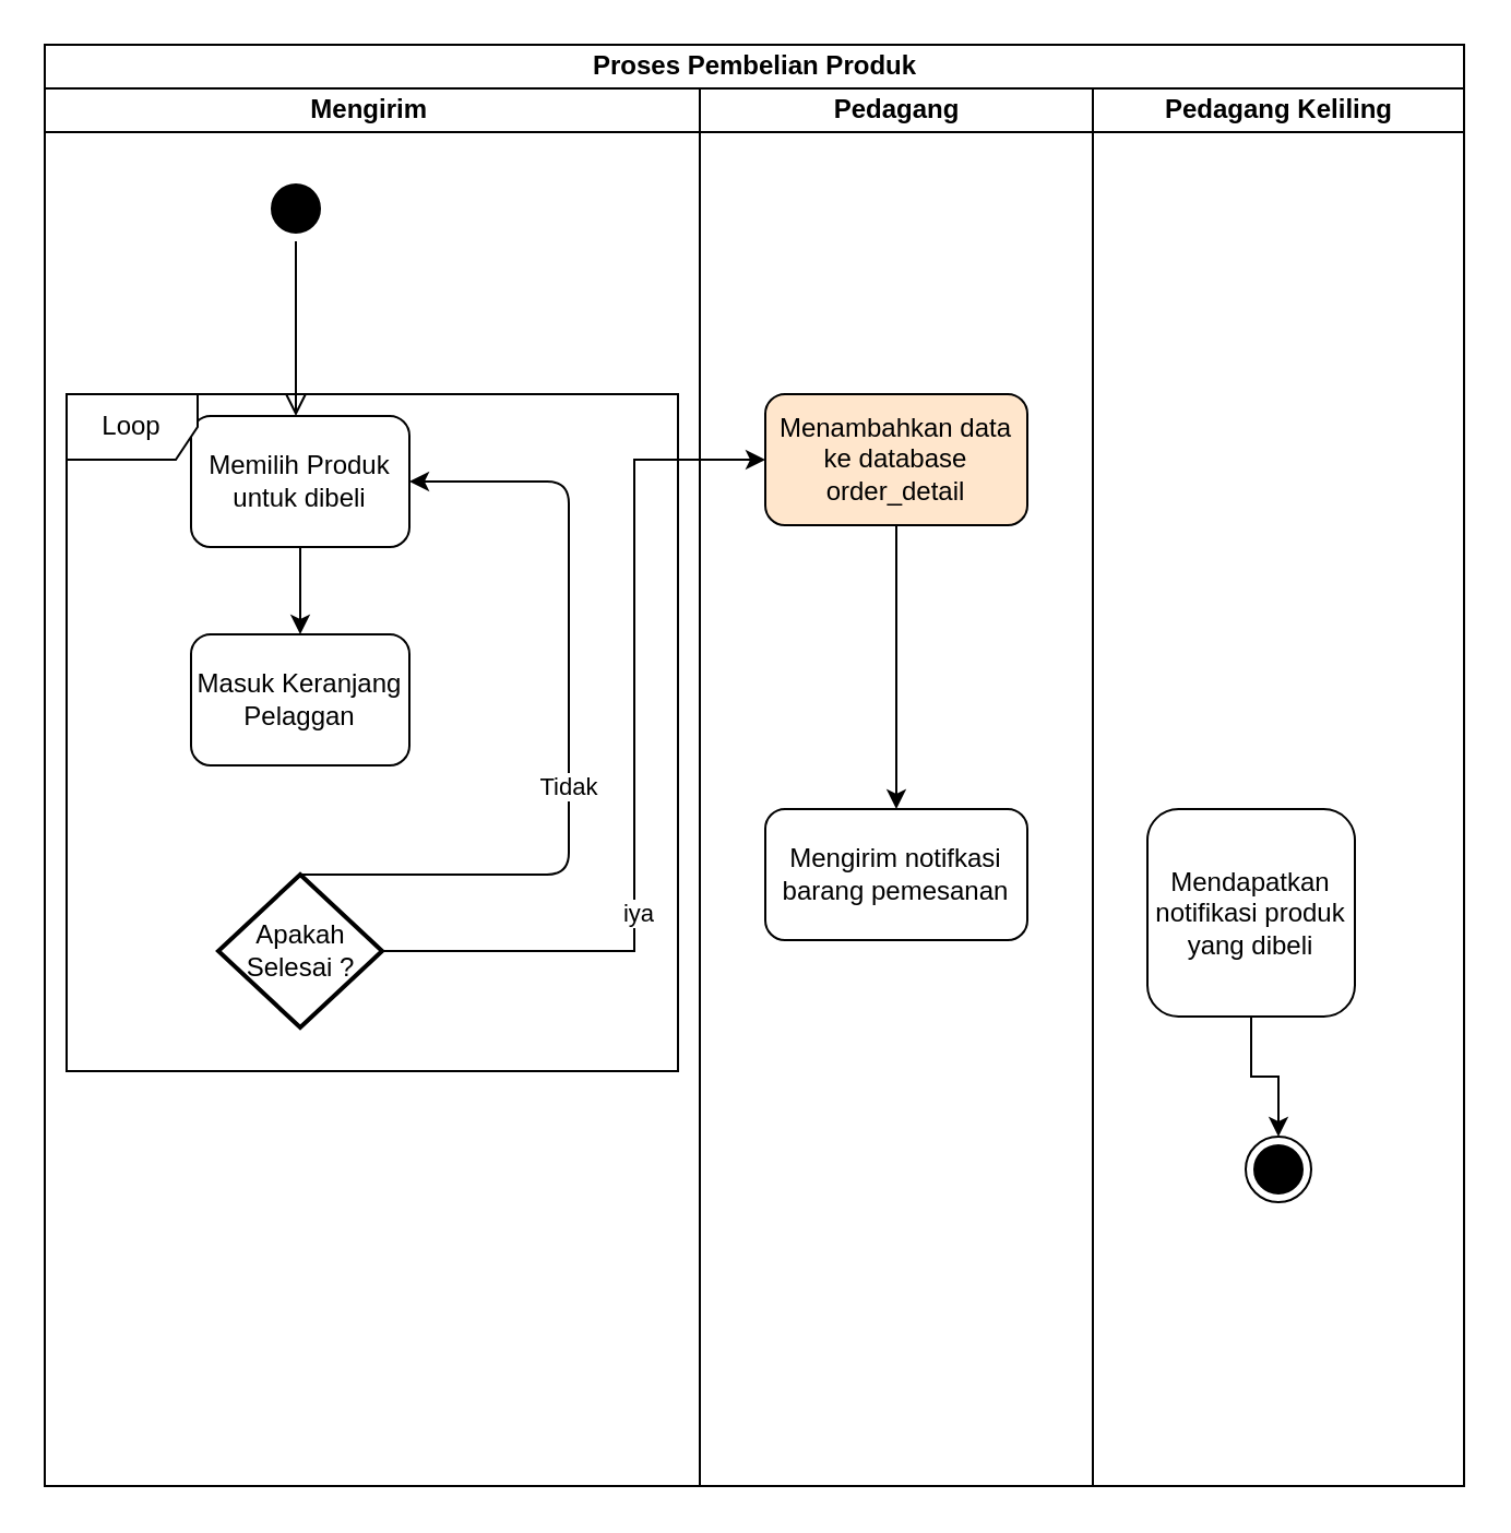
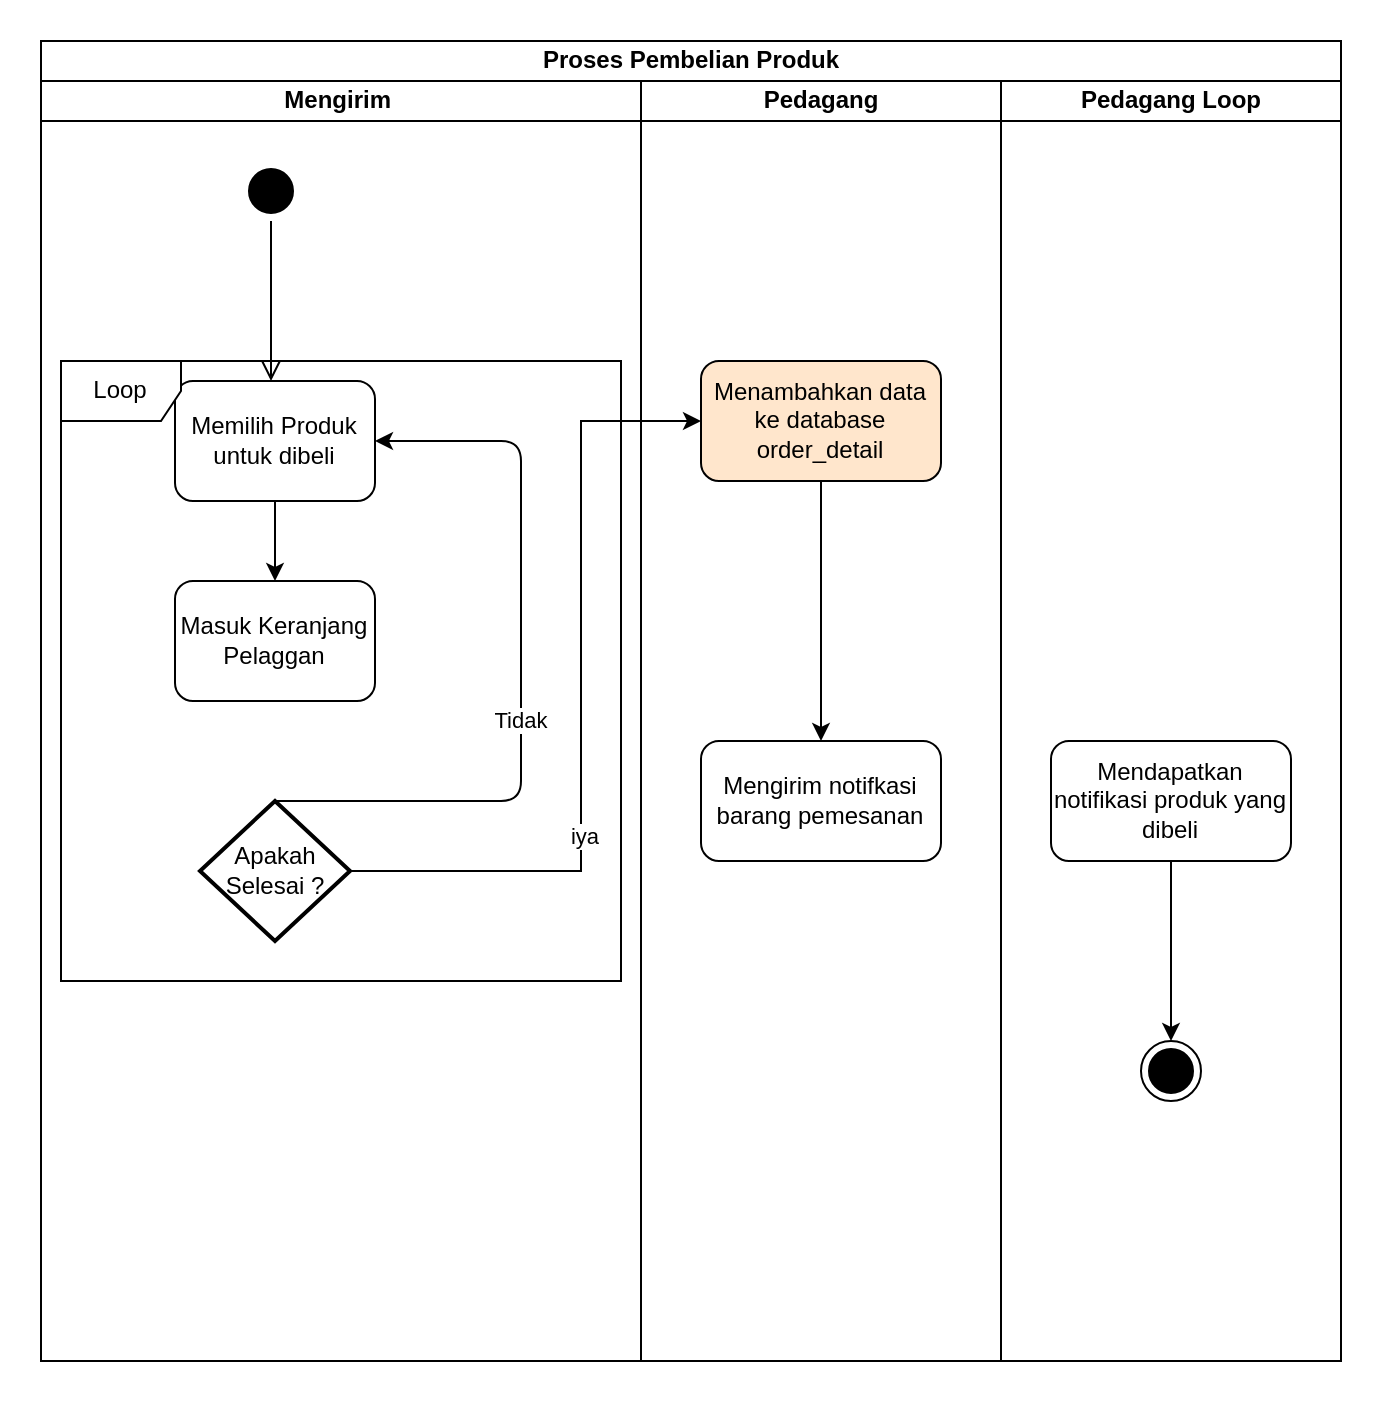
  <mxCell id="0" />
  <mxCell id="1" parent="0" />
  <mxCell id="2" value="Proses Pembelian Produk" style="swimlane;html=1;childLayout=stackLayout;resizeParent=1;resizeParentMax=0;startSize=20;" vertex="1" parent="1"><mxGeometry x="20" y="20" width="650" height="660" as="geometry" /></mxCell>
  <mxCell id="3" value="Mengirim&amp;nbsp;" style="swimlane;html=1;startSize=20;" vertex="1" parent="2"><mxGeometry y="20" width="300" height="640" as="geometry" /></mxCell>
  <mxCell id="4" value="" style="ellipse;html=1;shape=startState;fillColor=#000000;" vertex="1" parent="3"><mxGeometry x="100" y="40" width="30" height="30" as="geometry" /></mxCell>
  <mxCell id="5" value="" style="edgeStyle=orthogonalEdgeStyle;html=1;verticalAlign=bottom;endArrow=open;endSize=8;" edge="1" source="4" parent="3"><mxGeometry relative="1" as="geometry"><mxPoint x="115" y="150" as="targetPoint" /></mxGeometry></mxCell>
  <mxCell id="6" style="edgeStyle=orthogonalEdgeStyle;rounded=0;orthogonalLoop=1;jettySize=auto;html=1;strokeColor=#000000;" edge="1" parent="3" source="7" target="8"><mxGeometry relative="1" as="geometry" /></mxCell>
  <mxCell id="7" value="Memilih Produk untuk dibeli" style="rounded=1;whiteSpace=wrap;html=1;strokeColor=#000000;" vertex="1" parent="3"><mxGeometry x="67" y="150" width="100" height="60" as="geometry" /></mxCell>
  <mxCell id="8" value="Masuk Keranjang Pelaggan" style="rounded=1;whiteSpace=wrap;html=1;strokeColor=#000000;" vertex="1" parent="3"><mxGeometry x="67" y="250" width="100" height="60" as="geometry" /></mxCell>
  <mxCell id="9" value="Apakah Selesai ?" style="strokeWidth=2;html=1;shape=mxgraph.flowchart.decision;whiteSpace=wrap;" vertex="1" parent="3"><mxGeometry x="79.5" y="360" width="75" height="70" as="geometry" /></mxCell>
  <mxCell id="10" value="" style="edgeStyle=elbowEdgeStyle;elbow=horizontal;endArrow=classic;html=1;strokeColor=#000000;entryX=1;entryY=0.5;entryDx=0;entryDy=0;exitX=0.5;exitY=0;exitDx=0;exitDy=0;exitPerimeter=0;" edge="1" parent="3" source="9" target="7"><mxGeometry width="50" height="50" relative="1" as="geometry"><mxPoint x="154.5" y="390" as="sourcePoint" /><mxPoint x="155" y="475" as="targetPoint" /><Array as="points"><mxPoint x="240" y="280" /></Array></mxGeometry></mxCell>
  <mxCell id="11" value="Tidak" style="edgeLabel;html=1;align=center;verticalAlign=middle;resizable=0;points=[];" vertex="1" connectable="0" parent="10"><mxGeometry x="-0.126" y="1" relative="1" as="geometry"><mxPoint as="offset" /></mxGeometry></mxCell>
  <mxCell id="12" value="Loop" style="shape=umlFrame;whiteSpace=wrap;html=1;strokeColor=#000000;" vertex="1" parent="3"><mxGeometry x="10" y="140" width="280" height="310" as="geometry" /></mxCell>
  <mxCell id="13" value="Pedagang" style="swimlane;html=1;startSize=20;" vertex="1" parent="2"><mxGeometry x="300" y="20" width="180" height="640" as="geometry" /></mxCell>
  <mxCell id="14" value="Menambahkan data ke database order_detail" style="rounded=1;whiteSpace=wrap;html=1;fillColor=#ffe6cc;" vertex="1" parent="13"><mxGeometry x="30" y="140" width="120" height="60" as="geometry" /></mxCell>
  <mxCell id="15" value="Mengirim notifkasi barang pemesanan" style="rounded=1;whiteSpace=wrap;html=1;" vertex="1" parent="13"><mxGeometry x="30" y="330" width="120" height="60" as="geometry" /></mxCell>
- <mxCell id="16" value="Pedagang Keliling" style="swimlane;html=1;startSize=20;" vertex="1" parent="2"><mxGeometry x="480" y="20" width="170" height="640" as="geometry" /></mxCell>
+ <mxCell id="16" value="Pedagang Loop" style="swimlane;html=1;startSize=20;" vertex="1" parent="2"><mxGeometry x="480" y="20" width="170" height="640" as="geometry" /></mxCell>
  <mxCell id="17" style="edgeStyle=orthogonalEdgeStyle;rounded=0;orthogonalLoop=1;jettySize=auto;html=1;entryX=0.5;entryY=0;entryDx=0;entryDy=0;strokeColor=#000000;" edge="1" parent="16" source="18" target="19"><mxGeometry relative="1" as="geometry" /></mxCell>
- <mxCell id="18" value="Mendapatkan notifikasi produk yang dibeli" style="rounded=1;whiteSpace=wrap;html=1;" vertex="1" parent="16"><mxGeometry x="25" y="330" width="95" height="95" as="geometry" /></mxCell>
+ <mxCell id="18" value="Mendapatkan notifikasi produk yang dibeli" style="rounded=1;whiteSpace=wrap;html=1;" vertex="1" parent="16"><mxGeometry x="25" y="330" width="120" height="60" as="geometry" /></mxCell>
  <mxCell id="19" value="" style="ellipse;html=1;shape=endState;fillColor=#000000;" vertex="1" parent="16"><mxGeometry x="70" y="480" width="30" height="30" as="geometry" /></mxCell>
  <mxCell id="20" style="edgeStyle=orthogonalEdgeStyle;rounded=0;orthogonalLoop=1;jettySize=auto;html=1;strokeColor=#000000;entryX=0;entryY=0.5;entryDx=0;entryDy=0;" edge="1" parent="2" source="9" target="14"><mxGeometry relative="1" as="geometry"><mxPoint x="117" y="560" as="targetPoint" /><Array as="points"><mxPoint x="270" y="415" /><mxPoint x="270" y="190" /></Array></mxGeometry></mxCell>
  <mxCell id="21" value="iya" style="edgeLabel;html=1;align=center;verticalAlign=middle;resizable=0;points=[];" vertex="1" connectable="0" parent="20"><mxGeometry x="-0.338" y="-1" relative="1" as="geometry"><mxPoint as="offset" /></mxGeometry></mxCell>
  <mxCell id="22" style="edgeStyle=orthogonalEdgeStyle;rounded=0;orthogonalLoop=1;jettySize=auto;html=1;strokeColor=#000000;" edge="1" parent="1" source="14"><mxGeometry relative="1" as="geometry"><mxPoint x="410" y="370" as="targetPoint" /></mxGeometry></mxCell>
